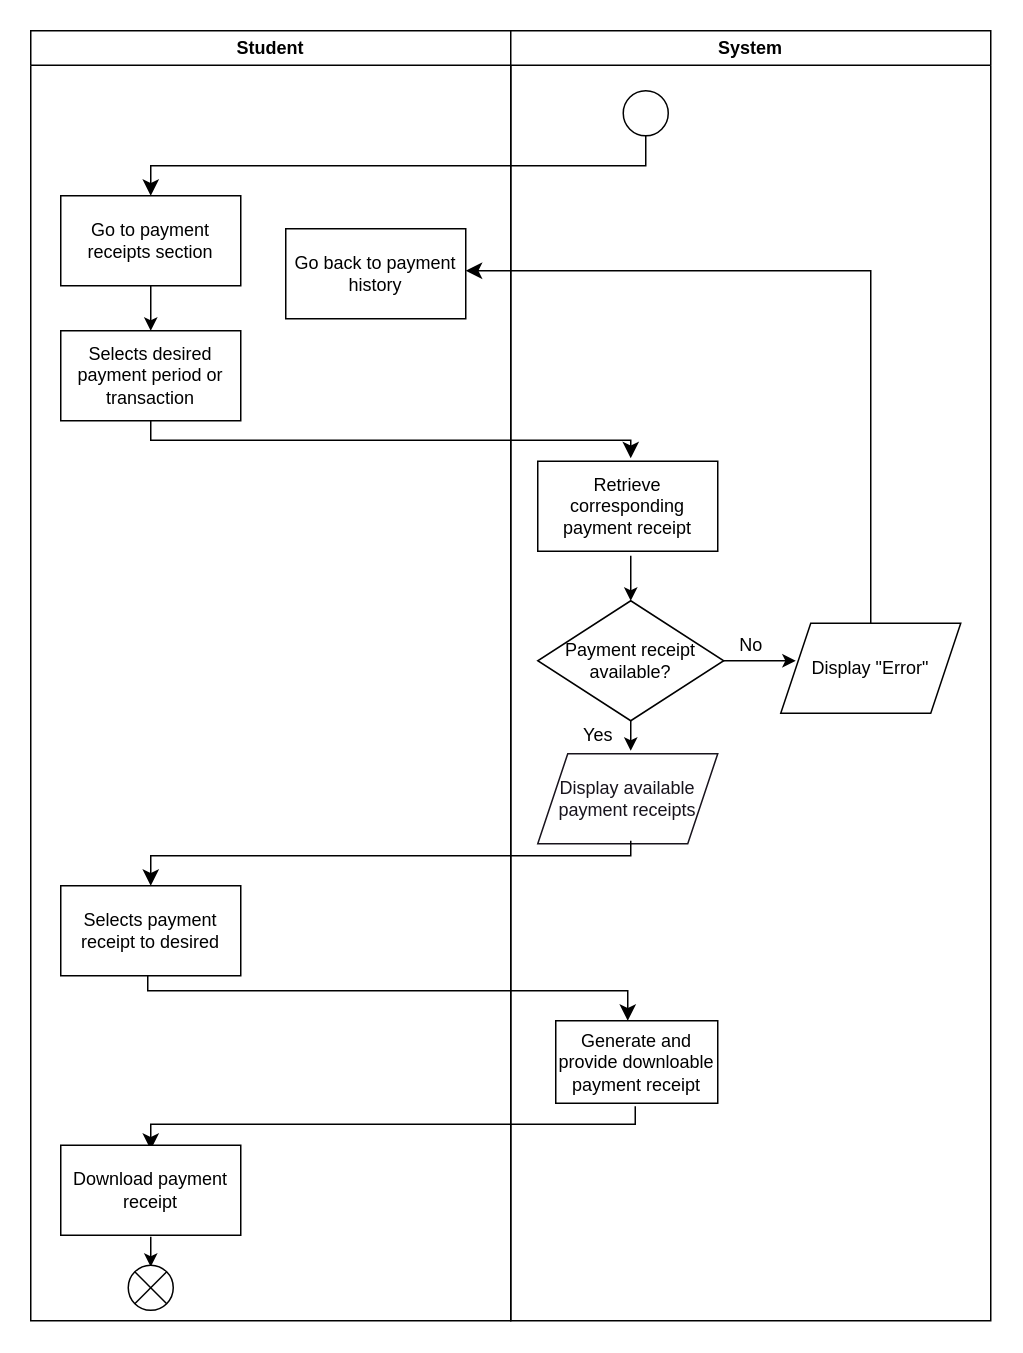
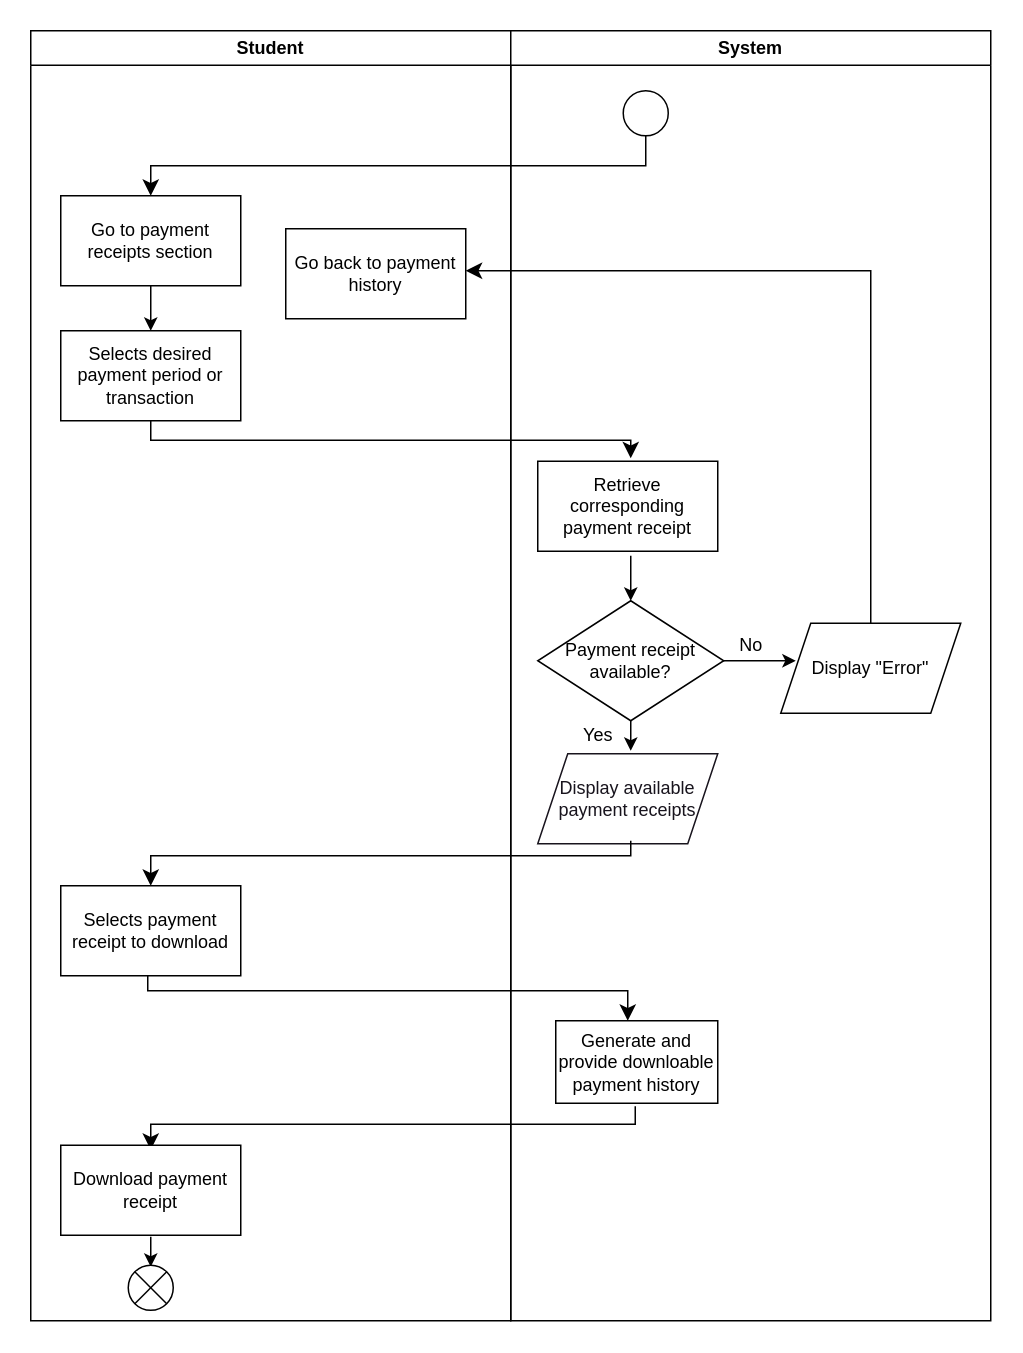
  <mxCell id="0" />
  <mxCell id="1" parent="0" />
  <mxCell id="2" value="" style="ellipse;" parent="1" vertex="1"><mxGeometry x="415" y="60" width="30" height="30" as="geometry" /></mxCell>
  <mxCell id="3" value="" style="edgeStyle=elbowEdgeStyle;elbow=vertical;endArrow=classic;html=1;curved=0;rounded=0;endSize=8;startSize=8;" parent="1" edge="1"><mxGeometry width="50" height="50" relative="1" as="geometry"><mxPoint x="430" y="90" as="sourcePoint" /><mxPoint x="100" y="130" as="targetPoint" /></mxGeometry></mxCell>
  <mxCell id="4" value="Go to payment receipts section" style="rounded=0;whiteSpace=wrap;html=1;" parent="1" vertex="1"><mxGeometry x="40" y="130" width="120" height="60" as="geometry" /></mxCell>
  <mxCell id="5" value="" style="endArrow=classic;html=1;" parent="1" edge="1"><mxGeometry width="50" height="50" relative="1" as="geometry"><mxPoint x="100" y="190" as="sourcePoint" /><mxPoint x="100" y="220" as="targetPoint" /></mxGeometry></mxCell>
  <mxCell id="6" value="Selects desired payment period or transaction" style="rounded=0;whiteSpace=wrap;html=1;" parent="1" vertex="1"><mxGeometry x="40" y="220" width="120" height="60" as="geometry" /></mxCell>
  <mxCell id="7" value="" style="edgeStyle=elbowEdgeStyle;elbow=vertical;endArrow=classic;html=1;curved=0;rounded=0;endSize=8;startSize=8;" parent="1" edge="1"><mxGeometry width="50" height="50" relative="1" as="geometry"><mxPoint x="100" y="280" as="sourcePoint" /><mxPoint x="420" y="305" as="targetPoint" /></mxGeometry></mxCell>
  <mxCell id="8" value="Retrieve corresponding payment receipt" style="rounded=0;whiteSpace=wrap;html=1;" parent="1" vertex="1"><mxGeometry x="358" y="307" width="120" height="60" as="geometry" /></mxCell>
  <mxCell id="9" value="" style="endArrow=classic;html=1;" parent="1" edge="1"><mxGeometry width="50" height="50" relative="1" as="geometry"><mxPoint x="420" y="370" as="sourcePoint" /><mxPoint x="420" y="400" as="targetPoint" /></mxGeometry></mxCell>
  <mxCell id="10" value="" style="endArrow=classic;html=1;" parent="1" edge="1"><mxGeometry width="50" height="50" relative="1" as="geometry"><mxPoint x="420" y="480" as="sourcePoint" /><mxPoint x="420" y="500" as="targetPoint" /></mxGeometry></mxCell>
  <mxCell id="11" value="Yes" style="text;html=1;align=center;verticalAlign=middle;resizable=0;points=[];autosize=1;strokeColor=none;fillColor=none;" parent="1" vertex="1"><mxGeometry x="378" y="475" width="40" height="30" as="geometry" /></mxCell>
  <mxCell id="12" value="&lt;font color=&quot;#18141d&quot;&gt;Display available payment receipts&lt;/font&gt;" style="shape=parallelogram;perimeter=parallelogramPerimeter;whiteSpace=wrap;html=1;fixedSize=1;fontFamily=Helvetica;fontSize=12;fontColor=rgb(240, 240, 240);align=center;strokeColor=#18141D;fillColor=#FFFFFF;" parent="1" vertex="1"><mxGeometry x="358" y="502" width="120" height="60" as="geometry" /></mxCell>
  <mxCell id="13" value="" style="edgeStyle=elbowEdgeStyle;elbow=vertical;endArrow=classic;html=1;curved=0;rounded=0;endSize=8;startSize=8;" parent="1" edge="1"><mxGeometry width="50" height="50" relative="1" as="geometry"><mxPoint x="420" y="560" as="sourcePoint" /><mxPoint x="100" y="590" as="targetPoint" /><Array as="points"><mxPoint x="260" y="570" /></Array></mxGeometry></mxCell>
- <mxCell id="14" value="Selects payment receipt to desired" style="rounded=0;whiteSpace=wrap;html=1;" parent="1" vertex="1"><mxGeometry x="40" y="590" width="120" height="60" as="geometry" /></mxCell>
+ <mxCell id="14" value="Selects payment receipt to download" style="rounded=0;whiteSpace=wrap;html=1;" parent="1" vertex="1"><mxGeometry x="40" y="590" width="120" height="60" as="geometry" /></mxCell>
  <mxCell id="15" value="" style="edgeStyle=elbowEdgeStyle;elbow=vertical;endArrow=classic;html=1;curved=0;rounded=0;endSize=8;startSize=8;" parent="1" edge="1"><mxGeometry width="50" height="50" relative="1" as="geometry"><mxPoint x="98" y="650" as="sourcePoint" /><mxPoint x="418" y="680" as="targetPoint" /><Array as="points"><mxPoint x="260" y="660" /></Array></mxGeometry></mxCell>
- <mxCell id="16" value="Generate and provide downloable payment receipt" style="rounded=0;whiteSpace=wrap;html=1;" parent="1" vertex="1"><mxGeometry x="370" y="680" width="108" height="55" as="geometry" /></mxCell>
+ <mxCell id="16" value="Generate and provide downloable payment history" style="rounded=0;whiteSpace=wrap;html=1;" parent="1" vertex="1"><mxGeometry x="370" y="680" width="108" height="55" as="geometry" /></mxCell>
  <mxCell id="17" value="" style="edgeStyle=elbowEdgeStyle;elbow=vertical;endArrow=classic;html=1;curved=0;rounded=0;endSize=8;startSize=8;entryX=0.5;entryY=0;entryDx=0;entryDy=0;" parent="1" edge="1"><mxGeometry width="50" height="50" relative="1" as="geometry"><mxPoint x="423" y="737" as="sourcePoint" /><mxPoint x="100" y="766" as="targetPoint" /><Array as="points"><mxPoint x="273" y="749" /></Array></mxGeometry></mxCell>
  <mxCell id="18" value="Download payment receipt" style="rounded=0;whiteSpace=wrap;html=1;" parent="1" vertex="1"><mxGeometry x="40" y="763" width="120" height="60" as="geometry" /></mxCell>
  <mxCell id="19" value="" style="endArrow=classic;html=1;" parent="1" edge="1"><mxGeometry width="50" height="50" relative="1" as="geometry"><mxPoint x="100" y="824" as="sourcePoint" /><mxPoint x="100" y="844" as="targetPoint" /></mxGeometry></mxCell>
  <mxCell id="20" value="" style="shape=sumEllipse;perimeter=ellipsePerimeter;whiteSpace=wrap;html=1;backgroundOutline=1;" parent="1" vertex="1"><mxGeometry x="85" y="843" width="30" height="30" as="geometry" /></mxCell>
  <mxCell id="21" value="" style="endArrow=classic;html=1;" parent="1" edge="1"><mxGeometry width="50" height="50" relative="1" as="geometry"><mxPoint x="480" y="440" as="sourcePoint" /><mxPoint x="530" y="440" as="targetPoint" /></mxGeometry></mxCell>
  <mxCell id="22" value="" style="edgeStyle=elbowEdgeStyle;elbow=vertical;endArrow=classic;html=1;curved=0;rounded=0;endSize=8;startSize=8;" parent="1" source="26" edge="1"><mxGeometry width="50" height="50" relative="1" as="geometry"><mxPoint x="560" y="410" as="sourcePoint" /><mxPoint x="310" y="180" as="targetPoint" /><Array as="points"><mxPoint x="310" y="180" /></Array></mxGeometry></mxCell>
  <mxCell id="23" value="Go back to payment history" style="rounded=0;whiteSpace=wrap;html=1;" parent="1" vertex="1"><mxGeometry x="190" y="152" width="120" height="60" as="geometry" /></mxCell>
  <mxCell id="24" value="Student" style="swimlane;whiteSpace=wrap;html=1;" parent="1" vertex="1"><mxGeometry width="320" height="860" as="geometry" x="20" y="20" /></mxCell>
  <mxCell id="25" value="System" style="swimlane;whiteSpace=wrap;html=1;" parent="1" vertex="1"><mxGeometry x="340" width="320" height="860" as="geometry" y="20" /></mxCell>
  <mxCell id="26" value="Display &quot;Error&quot;" style="shape=parallelogram;perimeter=parallelogramPerimeter;whiteSpace=wrap;html=1;fixedSize=1;" parent="25" vertex="1"><mxGeometry x="180" y="395" width="120" height="60" as="geometry" /></mxCell>
  <mxCell id="27" value="&lt;font style=&quot;font-size: 12px;&quot;&gt;Payment receipt available?&lt;/font&gt;" style="rhombus;whiteSpace=wrap;html=1;" parent="25" vertex="1"><mxGeometry x="18" y="380" width="124" height="80" as="geometry" /></mxCell>
  <mxCell id="28" value="No" style="text;html=1;align=center;verticalAlign=middle;resizable=0;points=[];autosize=1;strokeColor=none;fillColor=none;" parent="25" vertex="1"><mxGeometry x="140" y="395" width="40" height="30" as="geometry" /></mxCell>
